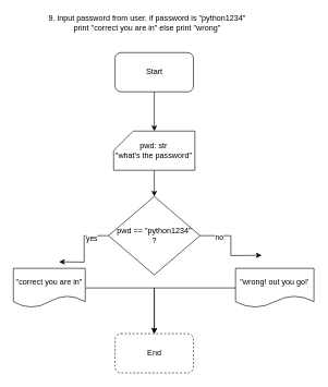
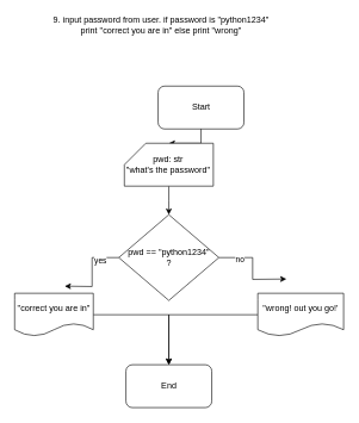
  <mxCell id="0" />
  <mxCell id="1" parent="0" />
- <mxCell id="2" value="Start" style="rounded=1;whiteSpace=wrap;html=1;" parent="1" vertex="1"><mxGeometry x="175.62" y="80" width="120" height="60" as="geometry" /></mxCell>
- <mxCell id="3" value="End" style="rounded=1;whiteSpace=wrap;html=1;dashed=1;" parent="1" vertex="1"><mxGeometry x="175.62" y="510" width="120" height="60" as="geometry" /></mxCell>
+ <mxCell id="2" value="Start" style="rounded=1;whiteSpace=wrap;html=1;" parent="1" vertex="1"><mxGeometry x="220.62" y="120" width="120" height="60" as="geometry" /></mxCell>
+ <mxCell id="3" value="End" style="rounded=1;whiteSpace=wrap;html=1;" parent="1" vertex="1"><mxGeometry x="175.62" y="510" width="120" height="60" as="geometry" /></mxCell>
  <mxCell id="4" value="9. input password from user. if password is &quot;python1234&quot; &lt;br&gt;print &quot;correct you are in&quot; else print &quot;wrong&quot;" style="text;html=1;align=center;verticalAlign=middle;whiteSpace=wrap;rounded=0;" parent="1" vertex="1"><mxGeometry x="30" y="20" width="390" height="30" as="geometry" /></mxCell>
  <mxCell id="5" value="" style="edgeStyle=orthogonalEdgeStyle;rounded=0;orthogonalLoop=1;jettySize=auto;html=1;entryX=0.5;entryY=0;entryDx=0;entryDy=0;" parent="1" source="2" target="7" edge="1"><mxGeometry relative="1" as="geometry"><mxPoint x="234.37" y="140" as="sourcePoint" /><mxPoint x="234.37" y="540" as="targetPoint" /></mxGeometry></mxCell>
  <mxCell id="6" value="" style="edgeStyle=orthogonalEdgeStyle;rounded=0;orthogonalLoop=1;jettySize=auto;html=1;" edge="1" parent="1" source="7" target="12"><mxGeometry relative="1" as="geometry" /></mxCell>
  <mxCell id="7" value="pwd: str&lt;div&gt;&quot;what's the password&quot;&lt;/div&gt;" style="shape=card;whiteSpace=wrap;html=1;" parent="1" vertex="1"><mxGeometry x="173.43" y="200" width="124.37" height="60" as="geometry" /></mxCell>
  <mxCell id="8" style="edgeStyle=orthogonalEdgeStyle;rounded=0;orthogonalLoop=1;jettySize=auto;html=1;" edge="1" parent="1" source="12"><mxGeometry relative="1" as="geometry"><mxPoint x="90" y="400" as="targetPoint" /></mxGeometry></mxCell>
  <mxCell id="9" value="yes" style="edgeLabel;html=1;align=center;verticalAlign=middle;resizable=0;points=[];" vertex="1" connectable="0" parent="8"><mxGeometry x="-0.556" y="3" relative="1" as="geometry"><mxPoint as="offset" /></mxGeometry></mxCell>
  <mxCell id="10" style="edgeStyle=orthogonalEdgeStyle;rounded=0;orthogonalLoop=1;jettySize=auto;html=1;" edge="1" parent="1" source="12"><mxGeometry relative="1" as="geometry"><mxPoint x="400" y="390" as="targetPoint" /></mxGeometry></mxCell>
  <mxCell id="11" value="no" style="edgeLabel;html=1;align=center;verticalAlign=middle;resizable=0;points=[];" vertex="1" connectable="0" parent="10"><mxGeometry x="-0.538" y="-2" relative="1" as="geometry"><mxPoint as="offset" /></mxGeometry></mxCell>
  <mxCell id="12" value="pwd == &quot;python1234&quot;&lt;div&gt;?&lt;/div&gt;" style="rhombus;whiteSpace=wrap;html=1;" vertex="1" parent="1"><mxGeometry x="165.62" y="300" width="140" height="120" as="geometry" /></mxCell>
  <mxCell id="13" style="edgeStyle=orthogonalEdgeStyle;rounded=0;orthogonalLoop=1;jettySize=auto;html=1;" edge="1" parent="1" source="14" target="3"><mxGeometry relative="1" as="geometry" /></mxCell>
  <mxCell id="14" value="&quot;correct you are in&quot;" style="shape=document;whiteSpace=wrap;html=1;boundedLbl=1;" vertex="1" parent="1"><mxGeometry x="20" y="410" width="110" height="60" as="geometry" /></mxCell>
  <mxCell id="15" style="edgeStyle=orthogonalEdgeStyle;rounded=0;orthogonalLoop=1;jettySize=auto;html=1;entryX=0.5;entryY=0;entryDx=0;entryDy=0;" edge="1" parent="1" source="16" target="3"><mxGeometry relative="1" as="geometry" /></mxCell>
  <mxCell id="16" value="&quot;wrong! out you go!'" style="shape=document;whiteSpace=wrap;html=1;boundedLbl=1;" vertex="1" parent="1"><mxGeometry x="360" y="410" width="120" height="60" as="geometry" /></mxCell>
